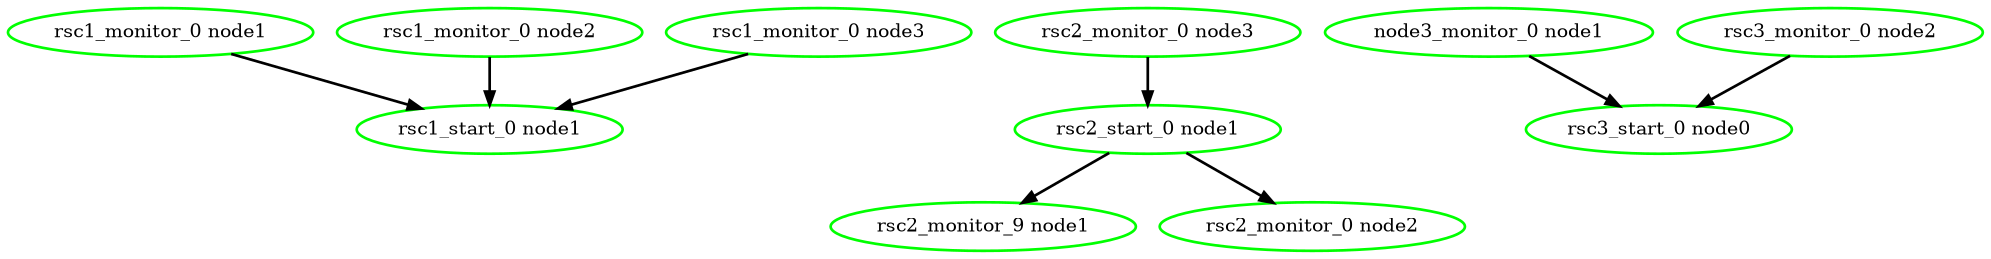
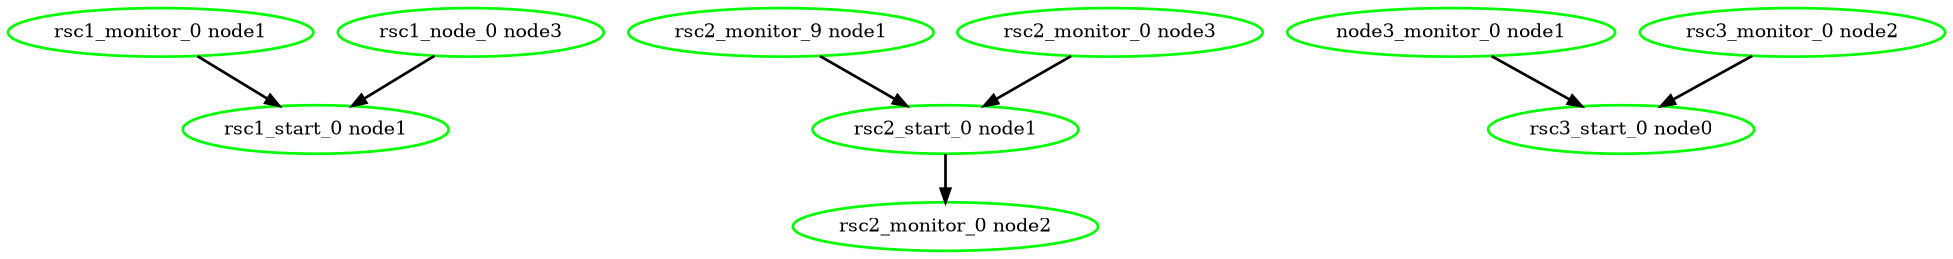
  digraph {
    node [color=green fontcolor=black style=bold]
    edge [style=bold]
    "rsc1_monitor_0 node1"
    "rsc1_start_0 node1"
-   "rsc1_monitor_0 node2"
-   "rsc1_monitor_0 node3"
+   "rsc1_monitor_0 node3" [label="rsc1_node_0 node3"]
    n5 [label="rsc2_monitor_9 node1"]
    "rsc2_start_0 node1"
    "rsc2_monitor_0 node2"
    "rsc2_monitor_0 node3"
    n9 [label="node3_monitor_0 node1"]
    n10 [label="rsc3_start_0 node0"]
    "rsc3_monitor_0 node2"
    "rsc1_monitor_0 node1" -> "rsc1_start_0 node1"
-   "rsc1_monitor_0 node2" -> "rsc1_start_0 node1"
    "rsc1_monitor_0 node3" -> "rsc1_start_0 node1"
-   "rsc2_start_0 node1" -> n5
+   n5 -> "rsc2_start_0 node1"
    "rsc2_start_0 node1" -> "rsc2_monitor_0 node2"
    "rsc2_monitor_0 node3" -> "rsc2_start_0 node1"
    n9 -> n10
    "rsc3_monitor_0 node2" -> n10
  }
